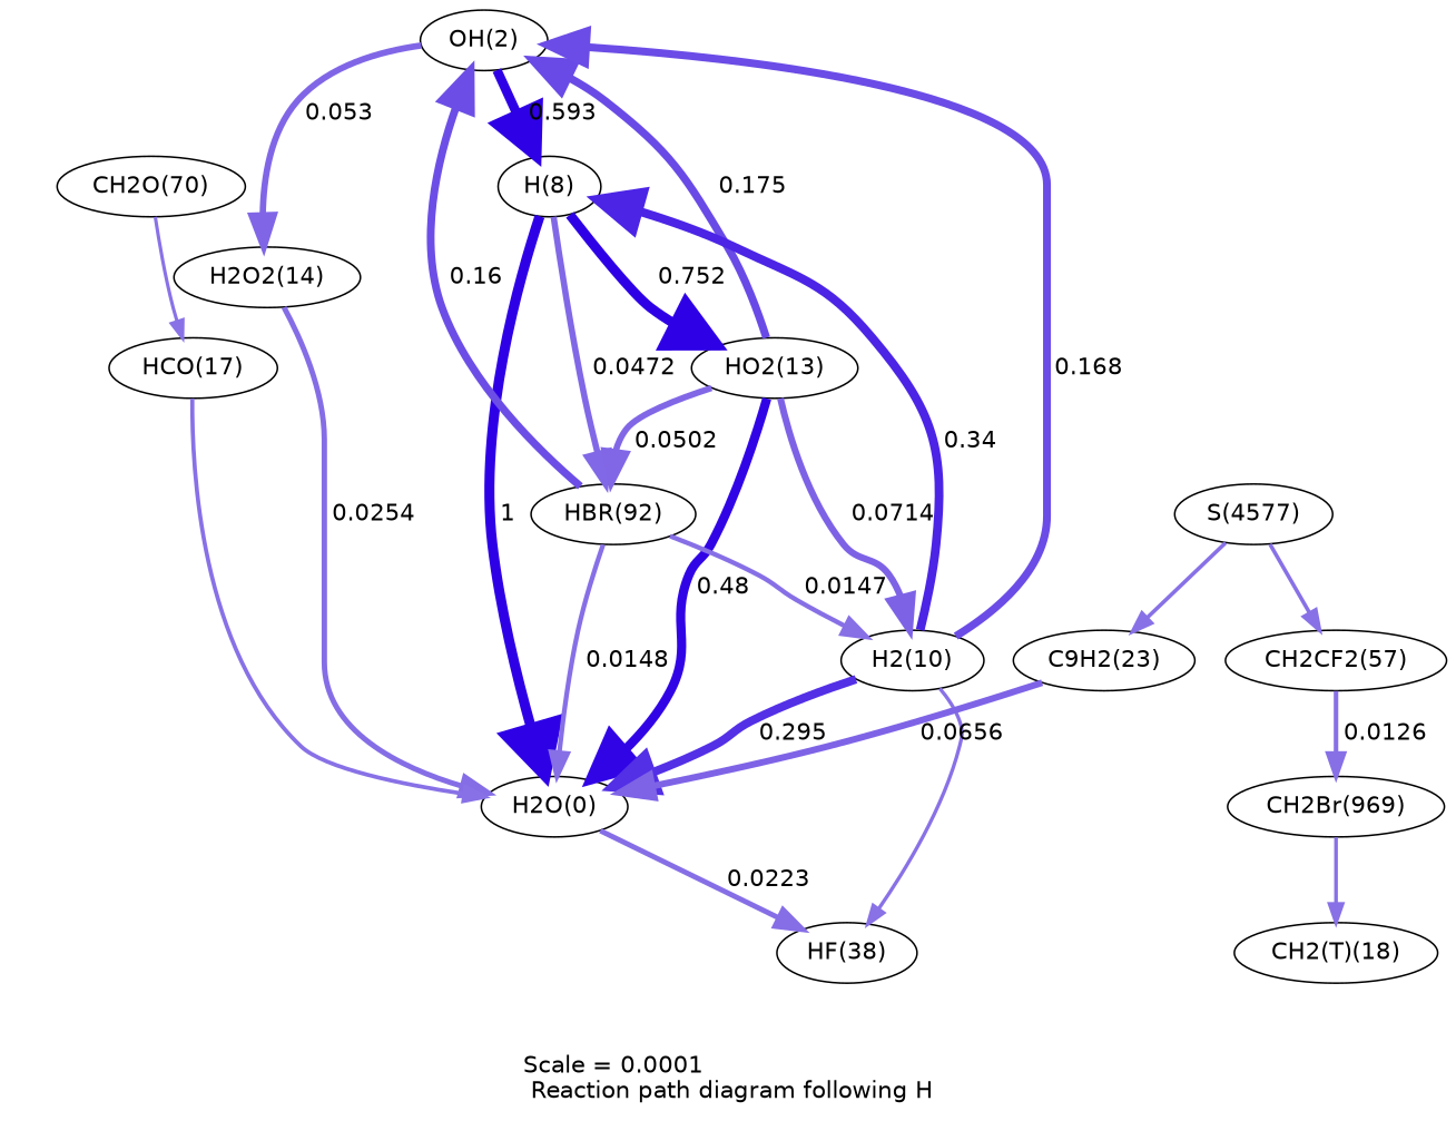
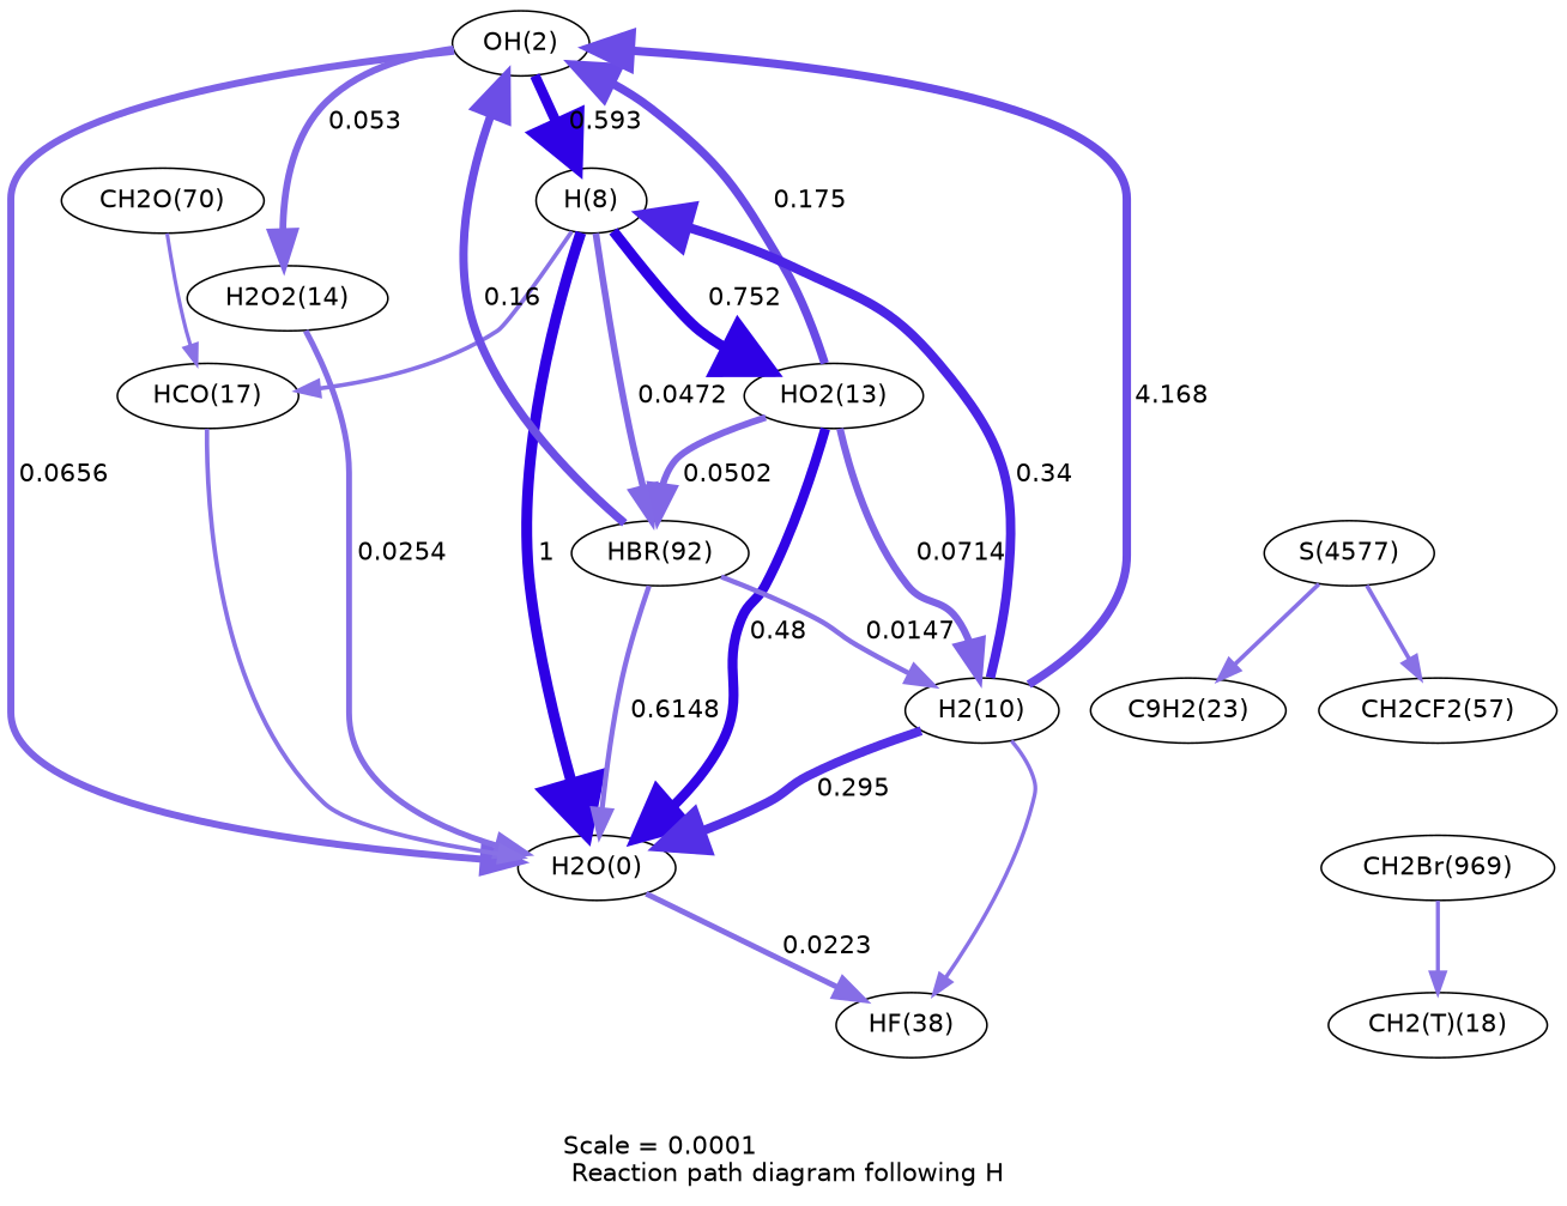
  digraph {
    fontname=Helvetica
    label="Scale = 0.0001\l Reaction path diagram following H"
    node [fontname=Helvetica]
    edge [arrowsize=1.41 color="0.7, 0.508, 0.9" fontname=Helvetica penwidth=2.32]
    n1 [label="OH(2)"]
    n2 [label="H(8)"]
    n3 [label="H2O(0)"]
    n4 [label="H2O2(14)"]
    n5 [label="HO2(13)"]
    n6 [label="HCO(17)"]
    n7 [label="HBR(92)"]
    n8 [label="HF(38)"]
    n9 [label="H2(10)"]
    n10 [label="CH2O(70)"]
    n11 [label="CH2Br(969)"]
    n12 [label="CH2(T)(18)"]
    n13 [label="S(4577)"]
    n14 [label="C9H2(23)"]
    n15 [label="CH2CF2(57)"]
    n1 -> n2 [arrowsize=2.8 color="0.7, 1.09, 0.9" label=" 0.593" penwidth=5.61]
-   n14 -> n3 [arrowsize=1.97 color="0.7, 0.566, 0.9" label=" 0.0656" penwidth=3.94]
+   n1 -> n3 [arrowsize=1.97 color="0.7, 0.566, 0.9" label=" 0.0656" penwidth=3.94]
    n1 -> n4 [arrowsize=1.89 color="0.7, 0.553, 0.9" label=" 0.053" penwidth=3.78]
    n2 -> n3 [arrowsize=3 color="0.7, 1.5, 0.9" label=" 1" penwidth=6]
    n2 -> n5 [arrowsize=2.89 color="0.7, 1.25, 0.9" label=" 0.752" penwidth=5.78]
+   n2 -> n6 [arrowsize=1.17 penwidth=2.34]
    n2 -> n7 [arrowsize=1.85 color="0.7, 0.547, 0.9" label=" 0.0472" penwidth=3.7]
    n3 -> n8 [arrowsize=1.56 color="0.7, 0.522, 0.9" label=" 0.0223" penwidth=3.13]
    n4 -> n3 [arrowsize=1.61 color="0.7, 0.525, 0.9" label=" 0.0254" penwidth=3.23]
    n5 -> n1 [arrowsize=2.34 color="0.7, 0.675, 0.9" label=" 0.175" penwidth=4.68]
    n5 -> n3 [arrowsize=2.72 color="0.7, 0.98, 0.9" label=" 0.48" penwidth=5.45]
    n5 -> n7 [arrowsize=1.87 color="0.7, 0.55, 0.9" label=" 0.0502" penwidth=3.74]
    n5 -> n9 [arrowsize=2 color="0.7, 0.571, 0.9" label=" 0.0714" penwidth=4.01]
    n6 -> n3 [arrowsize=1.22 color="0.7, 0.509, 0.9" penwidth=2.44]
    n7 -> n1 [arrowsize=2.31 color="0.7, 0.66, 0.9" label=" 0.16" penwidth=4.62]
-   n7 -> n3 [color="0.7, 0.515, 0.9" label=" 0.0148" penwidth=2.82]
+   n7 -> n3 [color="0.7, 0.515, 0.9" label=" 0.6148" penwidth=2.82]
    n7 -> n9 [color="0.7, 0.515, 0.9" label=" 0.0147" penwidth=2.81]
-   n9 -> n1 [arrowsize=2.33 color="0.7, 0.668, 0.9" label=" 0.168" penwidth=4.66]
+   n9 -> n1 [arrowsize=2.33 color="0.7, 0.668, 0.9" label=" 4.168" penwidth=4.66]
    n9 -> n2 [arrowsize=2.59 color="0.7, 0.84, 0.9" label=" 0.34" penwidth=5.19]
    n9 -> n3 [arrowsize=2.54 color="0.7, 0.795, 0.9" label=" 0.295" penwidth=5.08]
    n9 -> n8 [arrowsize=1.08 color="0.7, 0.506, 0.9" penwidth=2.15]
    n10 -> n6 [arrowsize=1.02 color="0.7, 0.505, 0.9" penwidth=2.04]
    n11 -> n12 [arrowsize=1.1 color="0.7, 0.507, 0.9" penwidth=2.2]
    n13 -> n14 [arrowsize=1.16]
    n13 -> n15 [arrowsize=1.16]
-   n15 -> n11 [arrowsize=1.35 color="0.7, 0.513, 0.9" label=" 0.0126" penwidth=2.7]
  }
